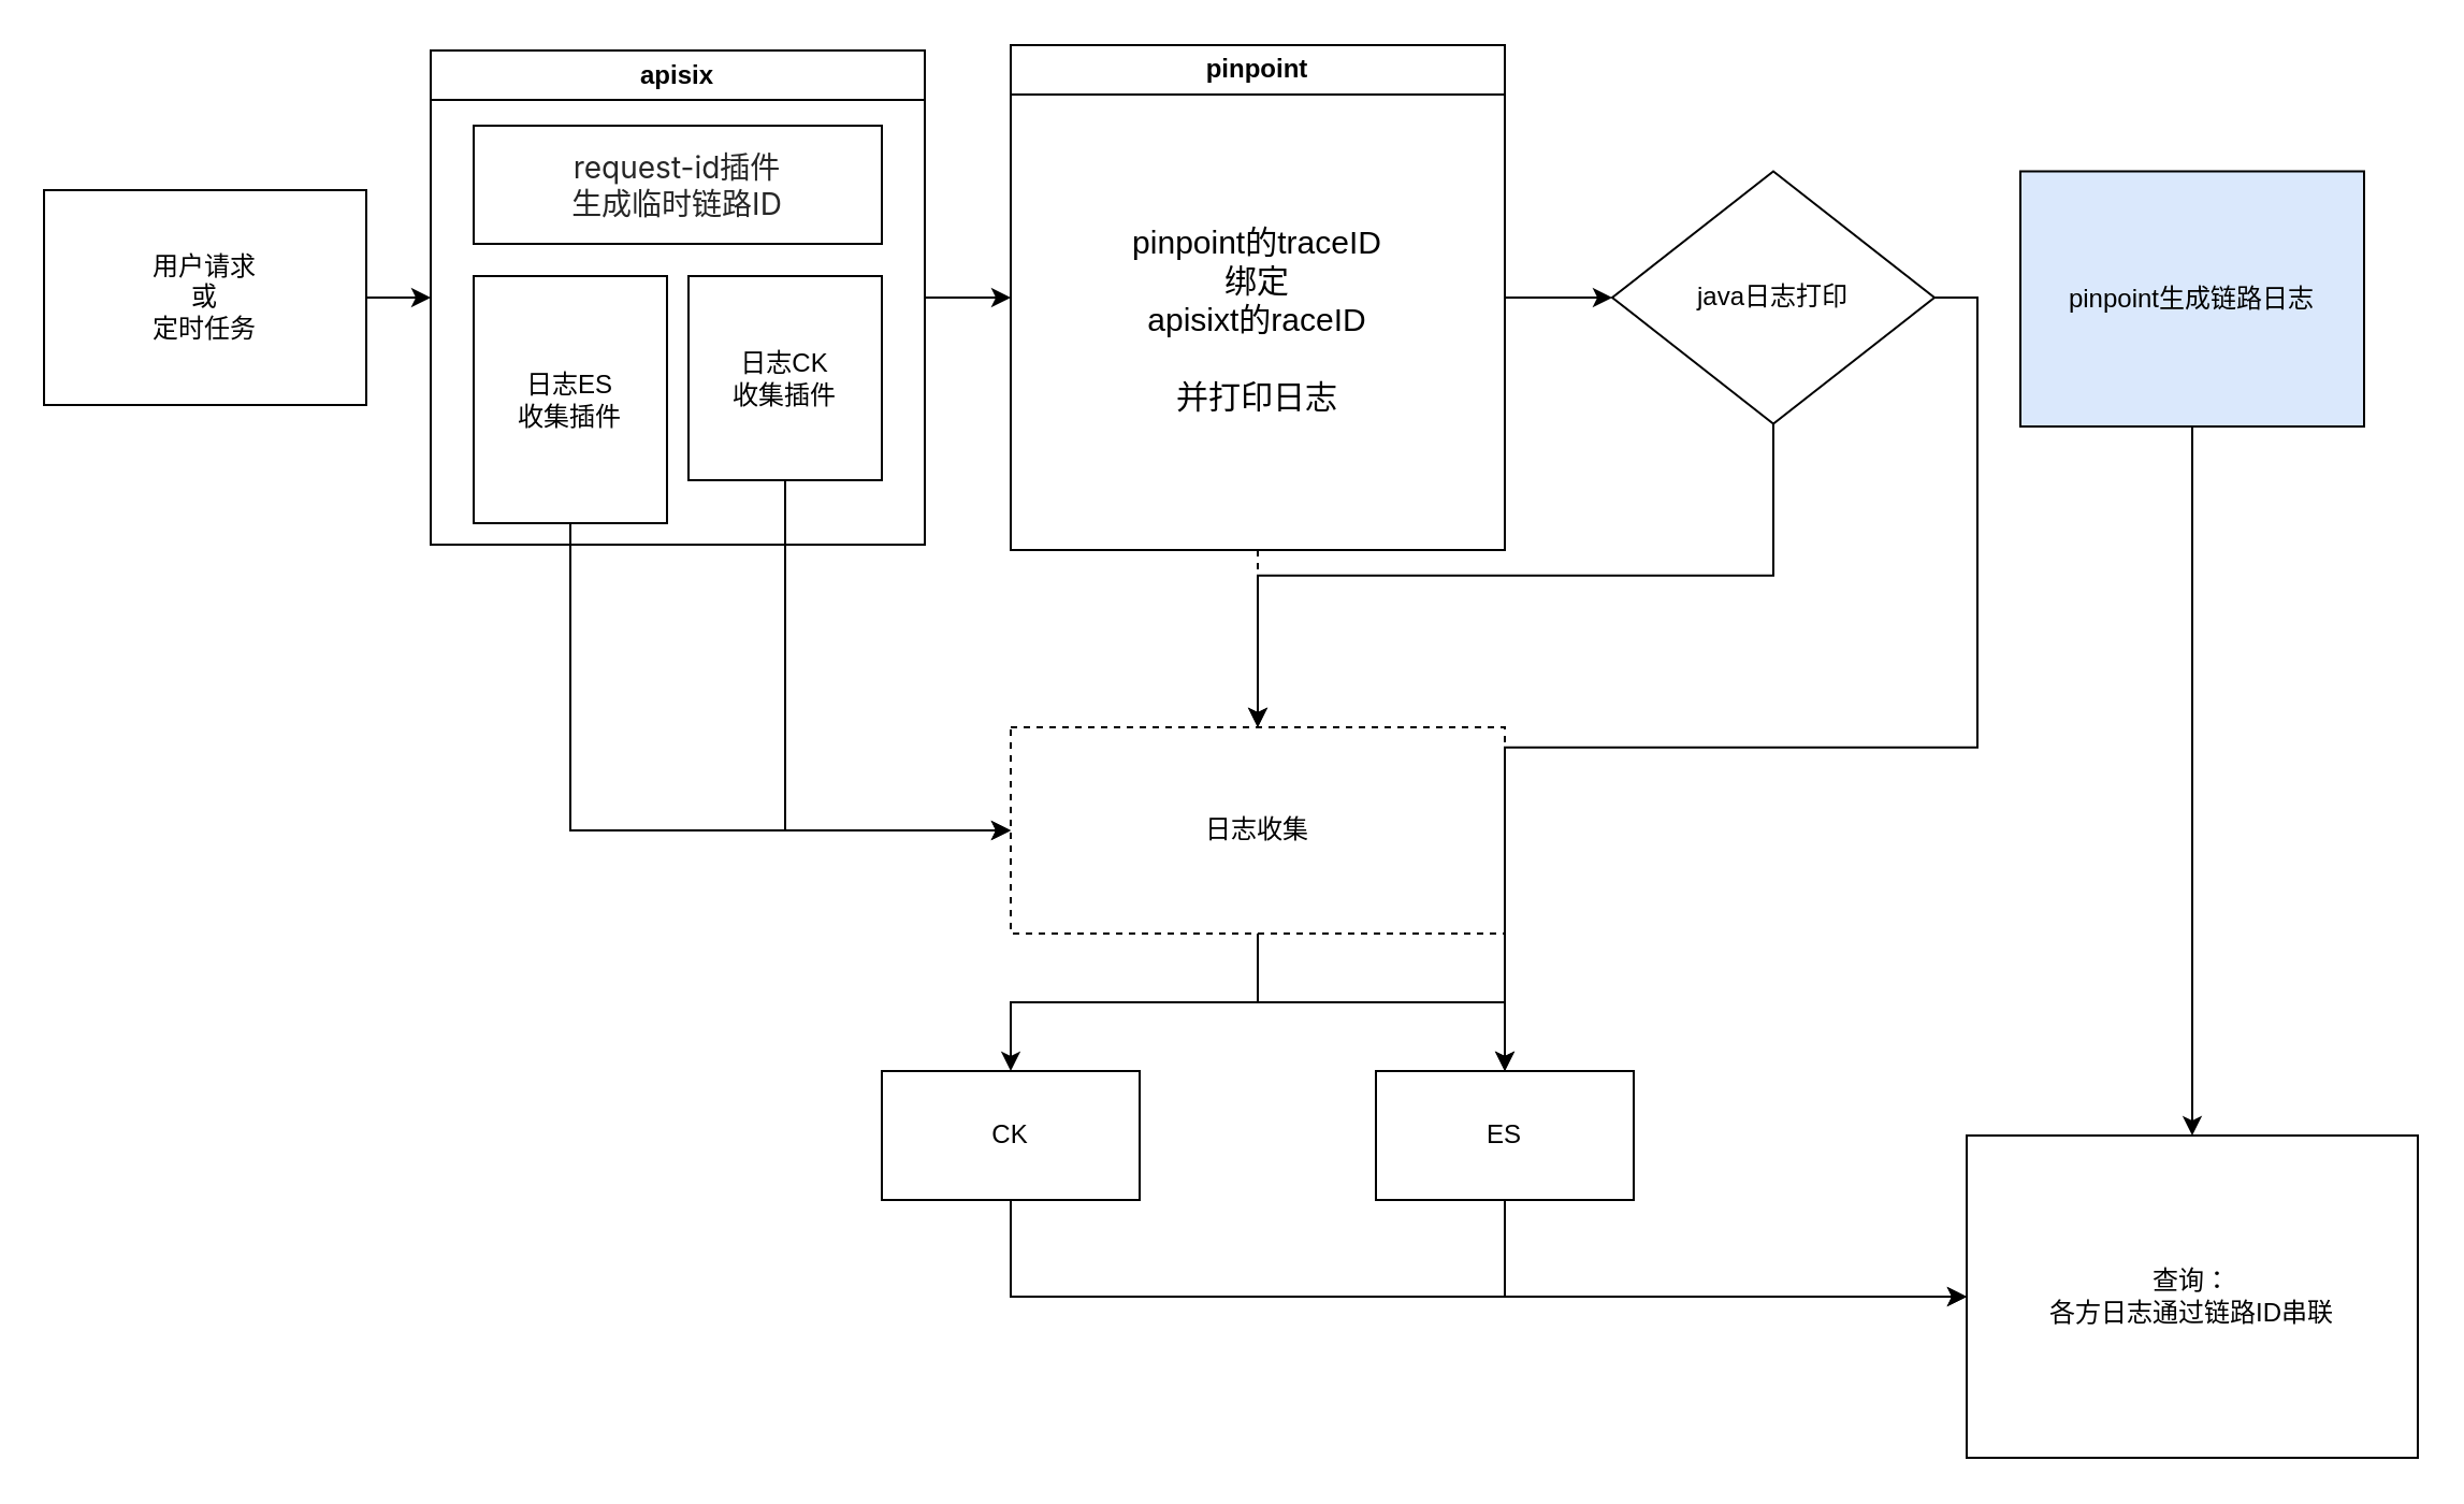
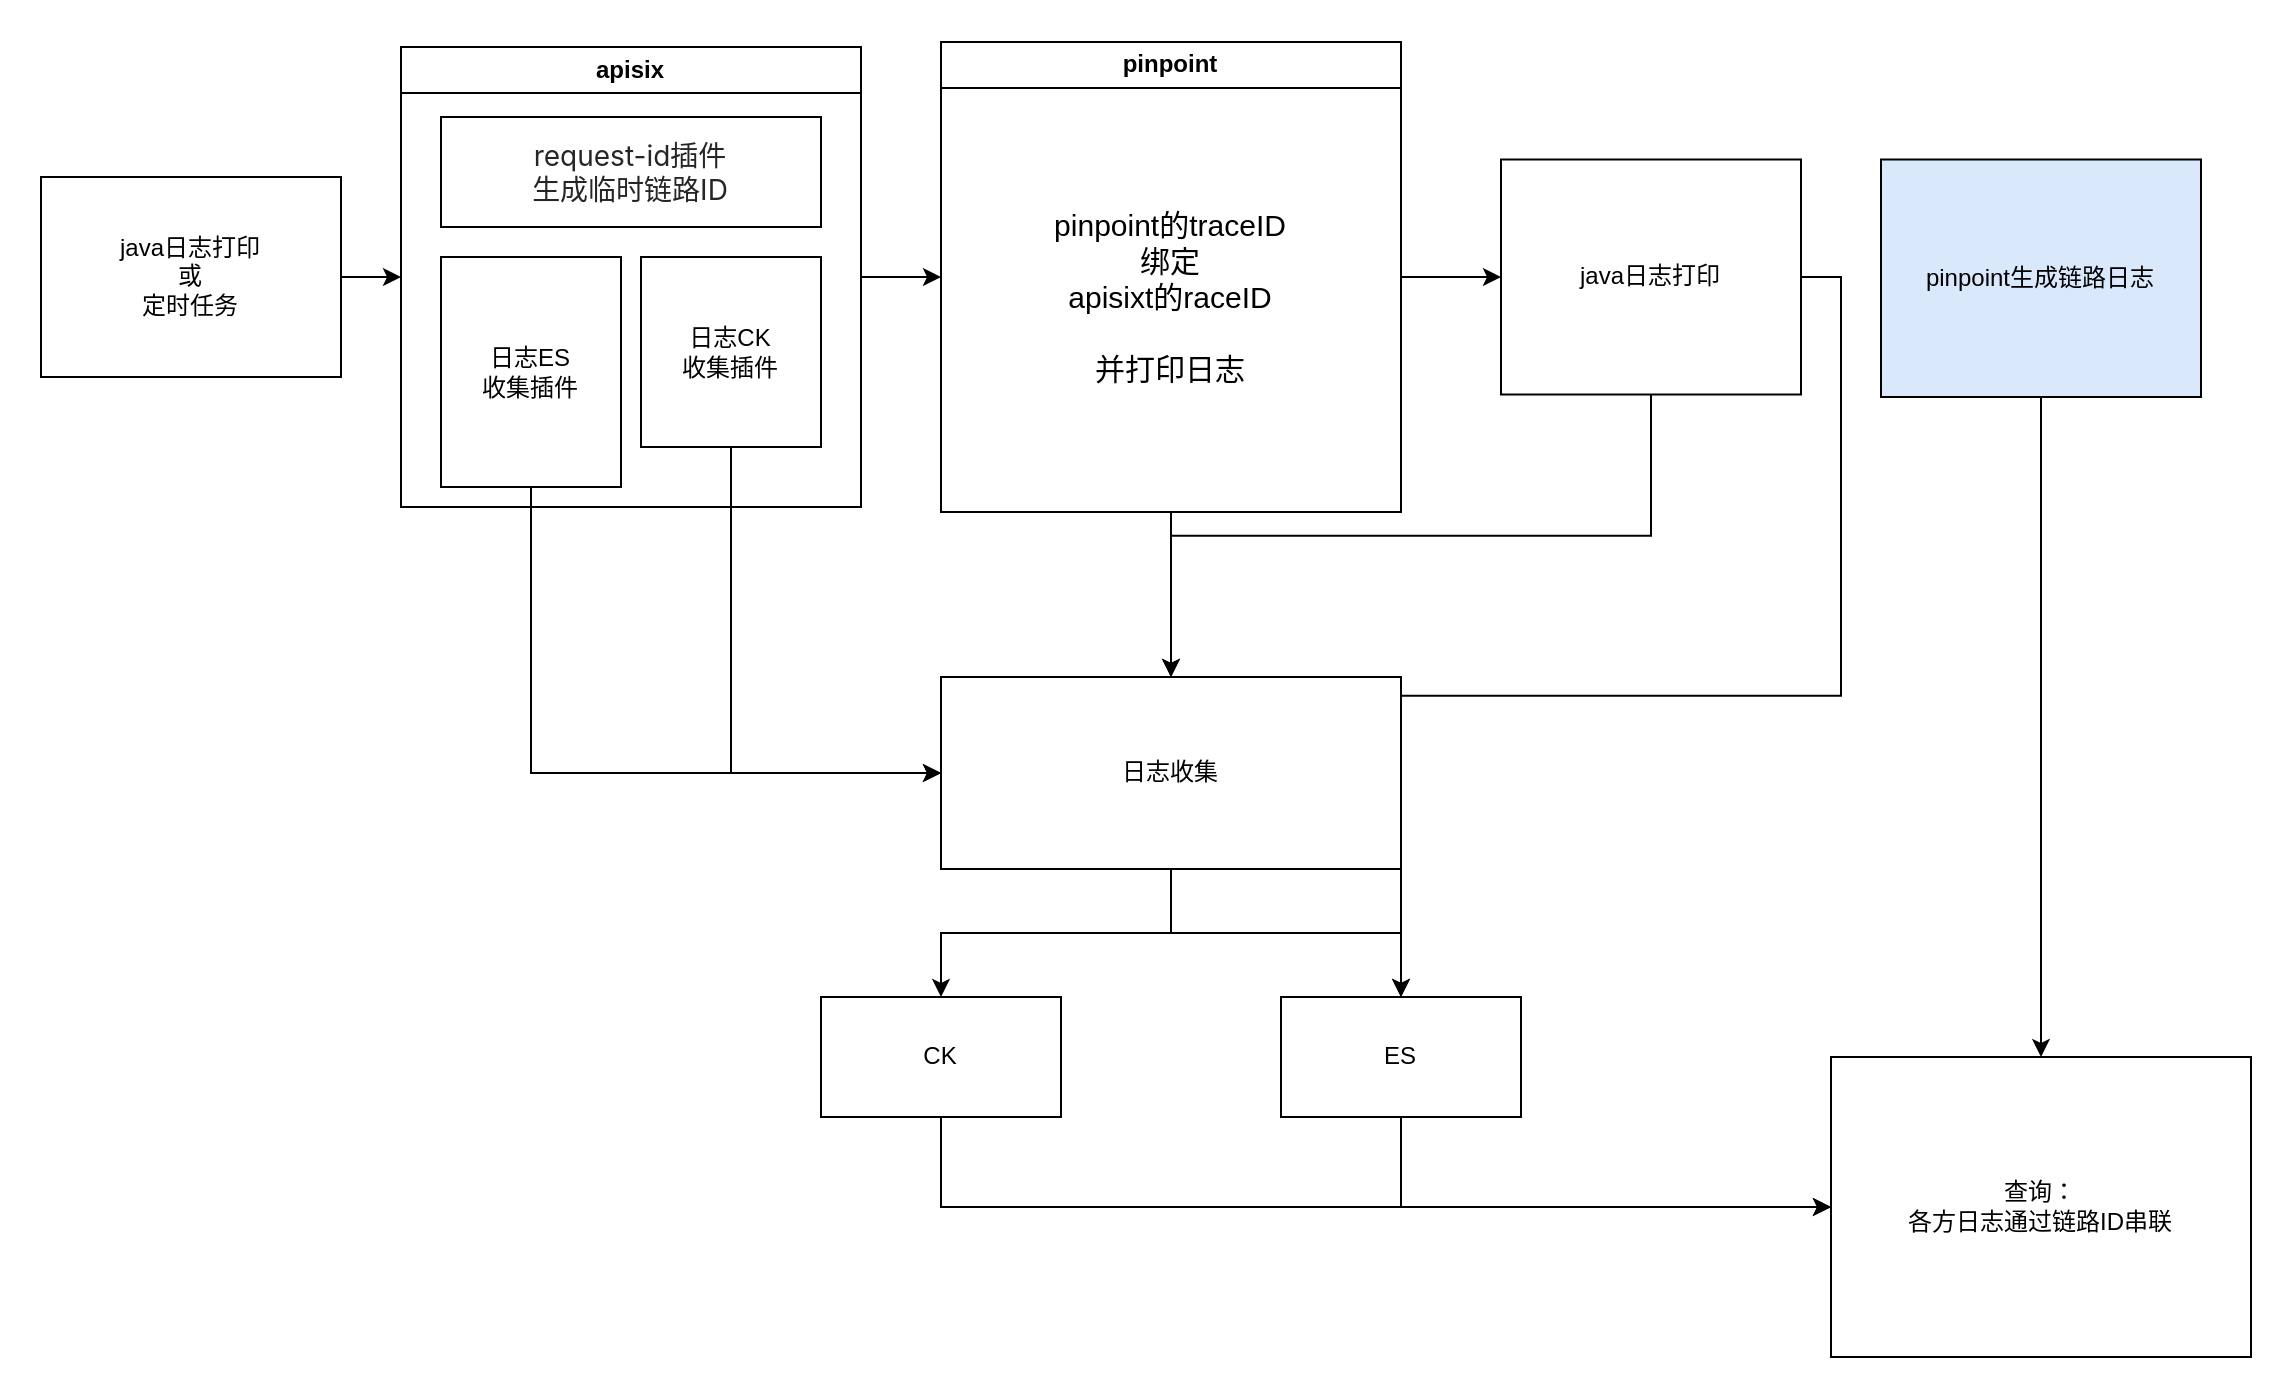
  <mxCell id="0" />
  <mxCell id="1" parent="0" />
  <mxCell id="2" style="edgeStyle=orthogonalEdgeStyle;rounded=0;orthogonalLoop=1;jettySize=auto;html=1;entryX=0;entryY=0.5;entryDx=0;entryDy=0;" edge="1" parent="1" source="3" target="12"><mxGeometry relative="1" as="geometry" /></mxCell>
- <mxCell id="3" value="用户请求&lt;div&gt;或&lt;/div&gt;&lt;div&gt;定时任务&lt;/div&gt;" style="rounded=0;whiteSpace=wrap;html=1;" vertex="1" parent="1"><mxGeometry x="20" y="88" width="150" height="100" as="geometry" /></mxCell>
+ <mxCell id="3" value="java日志打印&lt;div&gt;或&lt;/div&gt;&lt;div&gt;定时任务&lt;/div&gt;" style="rounded=0;whiteSpace=wrap;html=1;" vertex="1" parent="1"><mxGeometry x="20" y="88" width="150" height="100" as="geometry" /></mxCell>
  <mxCell id="4" style="edgeStyle=orthogonalEdgeStyle;rounded=0;orthogonalLoop=1;jettySize=auto;html=1;entryX=0.5;entryY=0;entryDx=0;entryDy=0;" edge="1" parent="1" source="6" target="8"><mxGeometry relative="1" as="geometry" /></mxCell>
  <mxCell id="5" style="edgeStyle=orthogonalEdgeStyle;rounded=0;orthogonalLoop=1;jettySize=auto;html=1;exitX=0.5;exitY=1;exitDx=0;exitDy=0;entryX=0.5;entryY=0;entryDx=0;entryDy=0;" edge="1" parent="1" source="6" target="10"><mxGeometry relative="1" as="geometry" /></mxCell>
- <mxCell id="6" value="日志收集" style="rounded=0;whiteSpace=wrap;html=1;dashed=1;" vertex="1" parent="1"><mxGeometry x="470" y="338" width="230" height="96" as="geometry" /></mxCell>
+ <mxCell id="6" value="日志收集" style="rounded=0;whiteSpace=wrap;html=1;" vertex="1" parent="1"><mxGeometry x="470" y="338" width="230" height="96" as="geometry" /></mxCell>
  <mxCell id="7" style="edgeStyle=orthogonalEdgeStyle;rounded=0;orthogonalLoop=1;jettySize=auto;html=1;exitX=0.5;exitY=1;exitDx=0;exitDy=0;entryX=0;entryY=0.5;entryDx=0;entryDy=0;" edge="1" parent="1" source="8" target="27"><mxGeometry relative="1" as="geometry" /></mxCell>
  <mxCell id="8" value="CK" style="rounded=0;whiteSpace=wrap;html=1;" vertex="1" parent="1"><mxGeometry x="410" y="498" width="120" height="60" as="geometry" /></mxCell>
  <mxCell id="9" style="edgeStyle=orthogonalEdgeStyle;rounded=0;orthogonalLoop=1;jettySize=auto;html=1;exitX=0.5;exitY=1;exitDx=0;exitDy=0;entryX=0;entryY=0.5;entryDx=0;entryDy=0;" edge="1" parent="1" source="10" target="27"><mxGeometry relative="1" as="geometry" /></mxCell>
  <mxCell id="10" value="ES" style="rounded=0;whiteSpace=wrap;html=1;" vertex="1" parent="1"><mxGeometry x="640" y="498" width="120" height="60" as="geometry" /></mxCell>
  <mxCell id="11" style="edgeStyle=orthogonalEdgeStyle;rounded=0;orthogonalLoop=1;jettySize=auto;html=1;exitX=1;exitY=0.5;exitDx=0;exitDy=0;entryX=0;entryY=0.5;entryDx=0;entryDy=0;" edge="1" parent="1" source="12" target="20"><mxGeometry relative="1" as="geometry" /></mxCell>
  <mxCell id="12" value="apisix" style="swimlane;whiteSpace=wrap;html=1;" vertex="1" parent="1"><mxGeometry x="200" y="23" width="230" height="230" as="geometry" /></mxCell>
  <mxCell id="13" value="&lt;span style=&quot;color: rgba(0, 0, 0, 0.85); font-family: -apple-system, BlinkMacSystemFont, &amp;quot;Segoe UI&amp;quot;, Roboto, &amp;quot;Helvetica Neue&amp;quot;, Arial, &amp;quot;Noto Sans&amp;quot;, sans-serif, &amp;quot;Apple Color Emoji&amp;quot;, &amp;quot;Segoe UI Emoji&amp;quot;, &amp;quot;Segoe UI Symbol&amp;quot;, &amp;quot;Noto Color Emoji&amp;quot;; font-size: 14px; text-align: left; background-color: rgb(255, 255, 255);&quot;&gt;request-id插件&lt;/span&gt;&lt;div&gt;&lt;span style=&quot;color: rgba(0, 0, 0, 0.85); font-family: -apple-system, BlinkMacSystemFont, &amp;quot;Segoe UI&amp;quot;, Roboto, &amp;quot;Helvetica Neue&amp;quot;, Arial, &amp;quot;Noto Sans&amp;quot;, sans-serif, &amp;quot;Apple Color Emoji&amp;quot;, &amp;quot;Segoe UI Emoji&amp;quot;, &amp;quot;Segoe UI Symbol&amp;quot;, &amp;quot;Noto Color Emoji&amp;quot;; font-size: 14px; text-align: left; background-color: rgb(255, 255, 255);&quot;&gt;生成临时链路ID&lt;/span&gt;&lt;/div&gt;" style="whiteSpace=wrap;html=1;" vertex="1" parent="12"><mxGeometry x="20" y="35" width="190" height="55" as="geometry" /></mxCell>
  <mxCell id="14" value="日志ES&lt;div&gt;收集插件&lt;/div&gt;" style="rounded=0;whiteSpace=wrap;html=1;" vertex="1" parent="12"><mxGeometry x="20" y="105" width="90" height="115" as="geometry" /></mxCell>
  <mxCell id="15" value="日志CK&lt;div&gt;收集插件&lt;/div&gt;" style="rounded=0;whiteSpace=wrap;html=1;" vertex="1" parent="12"><mxGeometry x="120" y="105" width="90" height="95" as="geometry" /></mxCell>
  <mxCell id="16" style="edgeStyle=orthogonalEdgeStyle;rounded=0;orthogonalLoop=1;jettySize=auto;html=1;exitX=0.5;exitY=1;exitDx=0;exitDy=0;entryX=0;entryY=0.5;entryDx=0;entryDy=0;" edge="1" parent="1" source="14" target="6"><mxGeometry relative="1" as="geometry" /></mxCell>
  <mxCell id="17" style="edgeStyle=orthogonalEdgeStyle;rounded=0;orthogonalLoop=1;jettySize=auto;html=1;exitX=0.5;exitY=1;exitDx=0;exitDy=0;entryX=0;entryY=0.5;entryDx=0;entryDy=0;" edge="1" parent="1" source="15" target="6"><mxGeometry relative="1" as="geometry" /></mxCell>
- <mxCell id="18" style="edgeStyle=orthogonalEdgeStyle;rounded=0;orthogonalLoop=1;jettySize=auto;html=1;exitX=0.5;exitY=1;exitDx=0;exitDy=0;entryX=0.5;entryY=0;entryDx=0;entryDy=0;dashed=1;" edge="1" parent="1" source="20" target="6"><mxGeometry relative="1" as="geometry" /></mxCell>
+ <mxCell id="18" style="edgeStyle=orthogonalEdgeStyle;rounded=0;orthogonalLoop=1;jettySize=auto;html=1;exitX=0.5;exitY=1;exitDx=0;exitDy=0;entryX=0.5;entryY=0;entryDx=0;entryDy=0;" edge="1" parent="1" source="20" target="6"><mxGeometry relative="1" as="geometry" /></mxCell>
  <mxCell id="19" style="edgeStyle=orthogonalEdgeStyle;rounded=0;orthogonalLoop=1;jettySize=auto;html=1;exitX=1;exitY=0.5;exitDx=0;exitDy=0;entryX=0;entryY=0.5;entryDx=0;entryDy=0;" edge="1" parent="1" source="20" target="24"><mxGeometry relative="1" as="geometry" /></mxCell>
  <mxCell id="20" value="pinpoint" style="swimlane;whiteSpace=wrap;html=1;" vertex="1" parent="1"><mxGeometry x="470" y="20.5" width="230" height="235" as="geometry" /></mxCell>
  <mxCell id="21" value="&lt;font style=&quot;font-size: 15px;&quot;&gt;pinpoint的traceID&lt;/font&gt;&lt;div&gt;&lt;font style=&quot;font-size: 15px;&quot;&gt;绑定&lt;/font&gt;&lt;/div&gt;&lt;div&gt;&lt;font style=&quot;font-size: 15px;&quot;&gt;apisixt的raceID&lt;/font&gt;&lt;/div&gt;&lt;div&gt;&lt;font style=&quot;font-size: 15px;&quot;&gt;&lt;br&gt;&lt;/font&gt;&lt;/div&gt;&lt;div&gt;&lt;font style=&quot;font-size: 15px;&quot;&gt;并打印日志&lt;/font&gt;&lt;/div&gt;" style="text;html=1;align=center;verticalAlign=middle;whiteSpace=wrap;rounded=0;" vertex="1" parent="20"><mxGeometry x="10" y="35" width="210" height="185" as="geometry" /></mxCell>
  <mxCell id="22" style="edgeStyle=orthogonalEdgeStyle;rounded=0;orthogonalLoop=1;jettySize=auto;html=1;exitX=0.5;exitY=1;exitDx=0;exitDy=0;entryX=0.5;entryY=0;entryDx=0;entryDy=0;" edge="1" parent="1" source="24" target="6"><mxGeometry relative="1" as="geometry" /></mxCell>
  <mxCell id="23" style="edgeStyle=orthogonalEdgeStyle;rounded=0;orthogonalLoop=1;jettySize=auto;html=1;exitX=1;exitY=0.5;exitDx=0;exitDy=0;" edge="1" parent="1" source="24" target="10"><mxGeometry relative="1" as="geometry" /></mxCell>
- <mxCell id="24" value="java日志打印" style="rhombus;whiteSpace=wrap;html=1;" vertex="1" parent="1"><mxGeometry x="750" y="79.25" width="150" height="117.5" as="geometry" /></mxCell>
+ <mxCell id="24" value="java日志打印" style="rounded=0;whiteSpace=wrap;html=1;" vertex="1" parent="1"><mxGeometry x="750" y="79.25" width="150" height="117.5" as="geometry" /></mxCell>
  <mxCell id="25" style="edgeStyle=orthogonalEdgeStyle;rounded=0;orthogonalLoop=1;jettySize=auto;html=1;exitX=0.5;exitY=1;exitDx=0;exitDy=0;entryX=0.5;entryY=0;entryDx=0;entryDy=0;" edge="1" parent="1" source="26" target="27"><mxGeometry relative="1" as="geometry" /></mxCell>
  <mxCell id="26" value="pinpoint生成链路日志" style="rounded=0;whiteSpace=wrap;html=1;fillColor=#dae8fc;" vertex="1" parent="1"><mxGeometry x="940" y="79.25" width="160" height="118.75" as="geometry" /></mxCell>
  <mxCell id="27" value="查询：&lt;div&gt;各方日志通过链路ID串联&lt;/div&gt;" style="rounded=0;whiteSpace=wrap;html=1;" vertex="1" parent="1"><mxGeometry x="915" y="528" width="210" height="150" as="geometry" /></mxCell>
